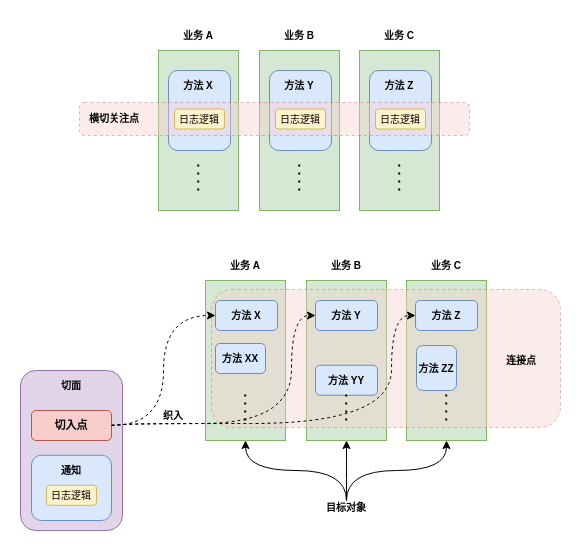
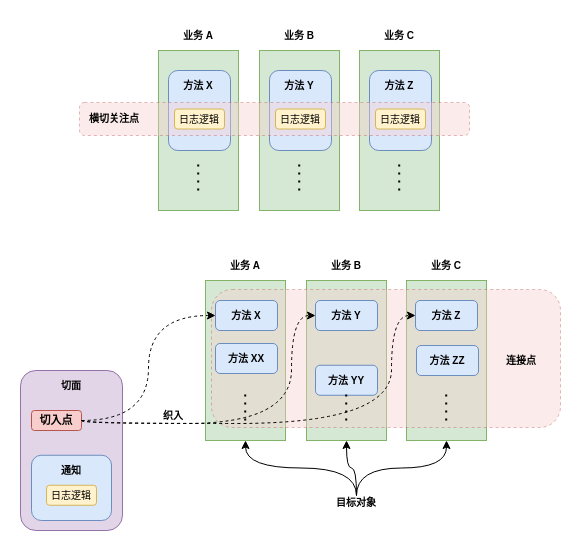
  <mxCell id="0" />
  <mxCell id="1" parent="0" />
  <mxCell id="2" value="" style="rounded=1;whiteSpace=wrap;html=1;fillColor=#e1d5e7;strokeColor=#9673a6;" vertex="1" parent="1"><mxGeometry x="20" y="370" width="102" height="160" as="geometry" /></mxCell>
  <mxCell id="3" value="" style="rounded=0;whiteSpace=wrap;html=1;fillColor=#d5e8d4;strokeColor=#82b366;fontSize=10;" vertex="1" parent="1"><mxGeometry x="158" y="50" width="80" height="160" as="geometry" /></mxCell>
  <mxCell id="4" value="" style="rounded=1;whiteSpace=wrap;html=1;fillColor=#dae8fc;strokeColor=#6c8ebf;fontSize=10;" vertex="1" parent="1"><mxGeometry x="168" y="70" width="62" height="80" as="geometry" /></mxCell>
  <mxCell id="5" value="方法 X" style="text;html=1;strokeColor=none;fillColor=none;align=center;verticalAlign=middle;whiteSpace=wrap;rounded=0;fontSize=10;fontStyle=1" vertex="1" parent="1"><mxGeometry x="168" y="70" width="60" height="30" as="geometry" /></mxCell>
  <mxCell id="6" value="业务 A" style="text;html=1;strokeColor=none;fillColor=none;align=center;verticalAlign=middle;whiteSpace=wrap;rounded=0;fontSize=10;fontStyle=1" vertex="1" parent="1"><mxGeometry x="168" y="20" width="60" height="30" as="geometry" /></mxCell>
  <mxCell id="7" value="" style="endArrow=none;dashed=1;html=1;dashPattern=1 3;strokeWidth=2;rounded=0;fontSize=10;" edge="1" parent="1"><mxGeometry width="50" height="50" relative="1" as="geometry"><mxPoint x="197.71" y="190" as="sourcePoint" /><mxPoint x="197.71" y="160" as="targetPoint" /></mxGeometry></mxCell>
  <mxCell id="8" value="" style="rounded=0;whiteSpace=wrap;html=1;fillColor=#d5e8d4;strokeColor=#82b366;fontSize=10;" vertex="1" parent="1"><mxGeometry x="259" y="50" width="80" height="160" as="geometry" /></mxCell>
  <mxCell id="9" value="" style="rounded=1;whiteSpace=wrap;html=1;fillColor=#dae8fc;strokeColor=#6c8ebf;fontSize=10;" vertex="1" parent="1"><mxGeometry x="269" y="70" width="62" height="80" as="geometry" /></mxCell>
  <mxCell id="10" value="方法 Y" style="text;html=1;strokeColor=none;fillColor=none;align=center;verticalAlign=middle;whiteSpace=wrap;rounded=0;fontSize=10;fontStyle=1" vertex="1" parent="1"><mxGeometry x="269" y="70" width="60" height="30" as="geometry" /></mxCell>
  <mxCell id="11" value="业务 B" style="text;html=1;strokeColor=none;fillColor=none;align=center;verticalAlign=middle;whiteSpace=wrap;rounded=0;fontSize=10;fontStyle=1" vertex="1" parent="1"><mxGeometry x="269" y="20" width="60" height="30" as="geometry" /></mxCell>
  <mxCell id="12" value="" style="endArrow=none;dashed=1;html=1;dashPattern=1 3;strokeWidth=2;rounded=0;fontSize=10;" edge="1" parent="1"><mxGeometry width="50" height="50" relative="1" as="geometry"><mxPoint x="298.71" y="190" as="sourcePoint" /><mxPoint x="298.71" y="160" as="targetPoint" /></mxGeometry></mxCell>
  <mxCell id="13" value="" style="rounded=0;whiteSpace=wrap;html=1;fillColor=#d5e8d4;strokeColor=#82b366;fontSize=10;" vertex="1" parent="1"><mxGeometry x="359" y="50" width="80" height="160" as="geometry" /></mxCell>
  <mxCell id="14" value="" style="rounded=1;whiteSpace=wrap;html=1;fillColor=#dae8fc;strokeColor=#6c8ebf;fontSize=10;" vertex="1" parent="1"><mxGeometry x="369" y="70" width="62" height="80" as="geometry" /></mxCell>
  <mxCell id="15" value="" style="rounded=1;whiteSpace=wrap;html=1;opacity=40;fillColor=#f8cecc;strokeColor=#b85450;dashed=1;fontSize=10;" vertex="1" parent="1"><mxGeometry x="79" y="102" width="390" height="33" as="geometry" /></mxCell>
  <mxCell id="16" value="方法 Z" style="text;html=1;strokeColor=none;fillColor=none;align=center;verticalAlign=middle;whiteSpace=wrap;rounded=0;fontSize=10;fontStyle=1" vertex="1" parent="1"><mxGeometry x="369" y="70" width="60" height="30" as="geometry" /></mxCell>
  <mxCell id="17" value="日志逻辑" style="rounded=1;whiteSpace=wrap;html=1;fillColor=#fff2cc;strokeColor=#d6b656;fontSize=10;" vertex="1" parent="1"><mxGeometry x="375" y="108.5" width="50" height="20" as="geometry" /></mxCell>
  <mxCell id="18" value="业务 C" style="text;html=1;strokeColor=none;fillColor=none;align=center;verticalAlign=middle;whiteSpace=wrap;rounded=0;fontSize=10;fontStyle=1" vertex="1" parent="1"><mxGeometry x="369" y="20" width="60" height="30" as="geometry" /></mxCell>
  <mxCell id="19" value="" style="endArrow=none;dashed=1;html=1;dashPattern=1 3;strokeWidth=2;rounded=0;fontSize=10;" edge="1" parent="1"><mxGeometry width="50" height="50" relative="1" as="geometry"><mxPoint x="398.71" y="190" as="sourcePoint" /><mxPoint x="398.71" y="160" as="targetPoint" /></mxGeometry></mxCell>
  <mxCell id="20" value="日志逻辑" style="rounded=1;whiteSpace=wrap;html=1;fillColor=#fff2cc;strokeColor=#d6b656;fontSize=10;" vertex="1" parent="1"><mxGeometry x="275" y="108.5" width="50" height="20" as="geometry" /></mxCell>
  <mxCell id="21" value="日志逻辑" style="rounded=1;whiteSpace=wrap;html=1;fillColor=#fff2cc;strokeColor=#d6b656;fontSize=10;" vertex="1" parent="1"><mxGeometry x="174" y="108.5" width="50" height="20" as="geometry" /></mxCell>
  <mxCell id="22" value="横切关注点" style="text;html=1;strokeColor=none;fillColor=none;align=center;verticalAlign=middle;whiteSpace=wrap;rounded=0;fontSize=10;fontStyle=1" vertex="1" parent="1"><mxGeometry x="79" y="100" width="70" height="36.5" as="geometry" /></mxCell>
- <mxCell id="23" value="切入点" style="rounded=1;whiteSpace=wrap;html=1;fillColor=#f8cecc;strokeColor=#b85450;fontStyle=1;fontSize=11;" vertex="1" parent="1"><mxGeometry x="31" y="410" width="80" height="30" as="geometry" /></mxCell>
+ <mxCell id="23" value="切入点" style="rounded=1;whiteSpace=wrap;html=1;fillColor=#f8cecc;strokeColor=#b85450;fontStyle=1;fontSize=11;" vertex="1" parent="1"><mxGeometry x="31" y="410" width="50" height="20" as="geometry" /></mxCell>
  <mxCell id="24" value="" style="rounded=0;whiteSpace=wrap;html=1;fillColor=#d5e8d4;strokeColor=#82b366;fontSize=10;" vertex="1" parent="1"><mxGeometry x="205" y="280" width="80" height="160" as="geometry" /></mxCell>
  <mxCell id="25" value="业务 A" style="text;html=1;strokeColor=none;fillColor=none;align=center;verticalAlign=middle;whiteSpace=wrap;rounded=0;fontSize=10;fontStyle=1" vertex="1" parent="1"><mxGeometry x="215" y="250" width="60" height="30" as="geometry" /></mxCell>
  <mxCell id="26" value="" style="rounded=0;whiteSpace=wrap;html=1;fillColor=#d5e8d4;strokeColor=#82b366;fontSize=10;" vertex="1" parent="1"><mxGeometry x="306" y="280" width="80" height="160" as="geometry" /></mxCell>
  <mxCell id="27" value="业务 B" style="text;html=1;strokeColor=none;fillColor=none;align=center;verticalAlign=middle;whiteSpace=wrap;rounded=0;fontSize=10;fontStyle=1" vertex="1" parent="1"><mxGeometry x="316" y="250" width="60" height="30" as="geometry" /></mxCell>
  <mxCell id="28" value="" style="rounded=0;whiteSpace=wrap;html=1;fillColor=#d5e8d4;strokeColor=#82b366;fontSize=10;" vertex="1" parent="1"><mxGeometry x="406" y="280" width="80" height="160" as="geometry" /></mxCell>
  <mxCell id="29" value="业务 C" style="text;html=1;strokeColor=none;fillColor=none;align=center;verticalAlign=middle;whiteSpace=wrap;rounded=0;fontSize=10;fontStyle=1" vertex="1" parent="1"><mxGeometry x="416" y="250" width="60" height="30" as="geometry" /></mxCell>
  <mxCell id="30" value="切面" style="text;html=1;strokeColor=none;fillColor=none;align=center;verticalAlign=middle;whiteSpace=wrap;rounded=0;fontSize=10;fontStyle=1" vertex="1" parent="1"><mxGeometry x="41" y="370" width="60" height="30" as="geometry" /></mxCell>
  <mxCell id="31" value="" style="rounded=1;whiteSpace=wrap;html=1;fillColor=#dae8fc;strokeColor=#6c8ebf;fontSize=10;fontStyle=1" vertex="1" parent="1"><mxGeometry x="31" y="454.75" width="80" height="65.25" as="geometry" /></mxCell>
  <mxCell id="32" value="通知" style="text;html=1;strokeColor=none;fillColor=none;align=center;verticalAlign=middle;whiteSpace=wrap;rounded=0;fontSize=10;fontStyle=1" vertex="1" parent="1"><mxGeometry x="56" y="454.75" width="30" height="30" as="geometry" /></mxCell>
  <mxCell id="33" style="edgeStyle=orthogonalEdgeStyle;rounded=0;orthogonalLoop=1;jettySize=auto;html=1;exitX=0.5;exitY=0;exitDx=0;exitDy=0;entryX=0.5;entryY=1;entryDx=0;entryDy=0;curved=1;" edge="1" parent="1" source="36" target="24"><mxGeometry relative="1" as="geometry" /></mxCell>
  <mxCell id="34" style="edgeStyle=orthogonalEdgeStyle;rounded=0;orthogonalLoop=1;jettySize=auto;html=1;exitX=0.5;exitY=0;exitDx=0;exitDy=0;entryX=0.5;entryY=1;entryDx=0;entryDy=0;curved=1;" edge="1" parent="1" source="36" target="26"><mxGeometry relative="1" as="geometry" /></mxCell>
  <mxCell id="35" style="edgeStyle=orthogonalEdgeStyle;rounded=0;orthogonalLoop=1;jettySize=auto;html=1;exitX=0.5;exitY=0;exitDx=0;exitDy=0;entryX=0.5;entryY=1;entryDx=0;entryDy=0;curved=1;" edge="1" parent="1" source="36" target="28"><mxGeometry relative="1" as="geometry" /></mxCell>
- <mxCell id="36" value="目标对象" style="text;html=1;strokeColor=none;fillColor=none;align=center;verticalAlign=middle;whiteSpace=wrap;rounded=0;fontSize=10;fontStyle=1" vertex="1" parent="1"><mxGeometry x="316" y="500" width="60" height="14.75" as="geometry" /></mxCell>
+ <mxCell id="36" value="目标对象" style="text;html=1;strokeColor=none;fillColor=none;align=center;verticalAlign=middle;whiteSpace=wrap;rounded=0;fontSize=10;fontStyle=1" vertex="1" parent="1"><mxGeometry x="326" y="495" width="60" height="14.75" as="geometry" /></mxCell>
  <mxCell id="37" value="" style="rounded=1;whiteSpace=wrap;html=1;opacity=40;fillColor=#f8cecc;strokeColor=#b85450;dashed=1;fontSize=10;" vertex="1" parent="1"><mxGeometry x="211" y="289" width="349" height="138" as="geometry" /></mxCell>
  <mxCell id="38" value="连接点" style="text;html=1;strokeColor=none;fillColor=none;align=center;verticalAlign=middle;whiteSpace=wrap;rounded=0;fontSize=10;fontStyle=1" vertex="1" parent="1"><mxGeometry x="486" y="341.25" width="70" height="36.5" as="geometry" /></mxCell>
  <mxCell id="39" value="方法 X" style="rounded=1;whiteSpace=wrap;html=1;fillColor=#dae8fc;strokeColor=#6c8ebf;fontSize=10;fontStyle=1" vertex="1" parent="1"><mxGeometry x="215" y="300" width="62" height="30" as="geometry" /></mxCell>
  <mxCell id="40" value="方法 Y" style="rounded=1;whiteSpace=wrap;html=1;fillColor=#dae8fc;strokeColor=#6c8ebf;fontSize=10;fontStyle=1" vertex="1" parent="1"><mxGeometry x="315" y="300" width="62" height="30" as="geometry" /></mxCell>
  <mxCell id="41" value="方法 Z" style="rounded=1;whiteSpace=wrap;html=1;fillColor=#dae8fc;strokeColor=#6c8ebf;fontSize=10;fontStyle=1" vertex="1" parent="1"><mxGeometry x="415" y="300" width="62" height="30" as="geometry" /></mxCell>
- <mxCell id="42" value="方法 XX" style="rounded=1;whiteSpace=wrap;html=1;fillColor=#dae8fc;strokeColor=#6c8ebf;fontSize=10;fontStyle=1" vertex="1" parent="1"><mxGeometry x="215" y="343" width="50" height="30" as="geometry" /></mxCell>
+ <mxCell id="42" value="方法 XX" style="rounded=1;whiteSpace=wrap;html=1;fillColor=#dae8fc;strokeColor=#6c8ebf;fontSize=10;fontStyle=1" vertex="1" parent="1"><mxGeometry x="215" y="343" width="62" height="30" as="geometry" /></mxCell>
  <mxCell id="43" value="方法 YY" style="rounded=1;whiteSpace=wrap;html=1;fillColor=#dae8fc;strokeColor=#6c8ebf;fontSize=10;fontStyle=1" vertex="1" parent="1"><mxGeometry x="315" y="364.75" width="62" height="30" as="geometry" /></mxCell>
- <mxCell id="44" value="方法 ZZ" style="rounded=1;whiteSpace=wrap;html=1;fillColor=#dae8fc;strokeColor=#6c8ebf;fontSize=10;fontStyle=1" vertex="1" parent="1"><mxGeometry x="416" y="345" width="40" height="45" as="geometry" /></mxCell>
+ <mxCell id="44" value="方法 ZZ" style="rounded=1;whiteSpace=wrap;html=1;fillColor=#dae8fc;strokeColor=#6c8ebf;fontSize=10;fontStyle=1" vertex="1" parent="1"><mxGeometry x="416" y="345" width="62" height="30" as="geometry" /></mxCell>
  <mxCell id="45" value="织入" style="text;html=1;strokeColor=none;fillColor=none;align=center;verticalAlign=middle;whiteSpace=wrap;rounded=0;fontSize=10;fontStyle=1" vertex="1" parent="1"><mxGeometry x="153" y="408" width="40" height="14.75" as="geometry" /></mxCell>
  <mxCell id="46" value="" style="endArrow=none;dashed=1;html=1;dashPattern=1 3;strokeWidth=2;rounded=0;fontSize=10;" edge="1" parent="1"><mxGeometry width="50" height="50" relative="1" as="geometry"><mxPoint x="244.71" y="420" as="sourcePoint" /><mxPoint x="244.71" y="390" as="targetPoint" /></mxGeometry></mxCell>
  <mxCell id="47" value="" style="endArrow=none;dashed=1;html=1;dashPattern=1 3;strokeWidth=2;rounded=0;fontSize=10;" edge="1" parent="1"><mxGeometry width="50" height="50" relative="1" as="geometry"><mxPoint x="345.71" y="420" as="sourcePoint" /><mxPoint x="345.71" y="390" as="targetPoint" /></mxGeometry></mxCell>
  <mxCell id="48" value="" style="endArrow=none;dashed=1;html=1;dashPattern=1 3;strokeWidth=2;rounded=0;fontSize=10;" edge="1" parent="1"><mxGeometry width="50" height="50" relative="1" as="geometry"><mxPoint x="445.71" y="420" as="sourcePoint" /><mxPoint x="445.71" y="390" as="targetPoint" /></mxGeometry></mxCell>
  <mxCell id="49" style="edgeStyle=orthogonalEdgeStyle;rounded=0;orthogonalLoop=1;jettySize=auto;html=1;exitX=1;exitY=0.5;exitDx=0;exitDy=0;entryX=0;entryY=0.5;entryDx=0;entryDy=0;curved=1;dashed=1;" edge="1" parent="1" source="23" target="39"><mxGeometry relative="1" as="geometry" /></mxCell>
  <mxCell id="50" style="edgeStyle=orthogonalEdgeStyle;rounded=0;orthogonalLoop=1;jettySize=auto;html=1;exitX=1;exitY=0.5;exitDx=0;exitDy=0;entryX=0;entryY=0.5;entryDx=0;entryDy=0;curved=1;dashed=1;" edge="1" parent="1" source="23" target="40"><mxGeometry relative="1" as="geometry"><Array as="points"><mxPoint x="291" y="423" /><mxPoint x="291" y="315" /></Array></mxGeometry></mxCell>
  <mxCell id="51" style="edgeStyle=orthogonalEdgeStyle;rounded=0;orthogonalLoop=1;jettySize=auto;html=1;exitX=1;exitY=0.5;exitDx=0;exitDy=0;entryX=0;entryY=0.5;entryDx=0;entryDy=0;curved=1;dashed=1;" edge="1" parent="1" source="23" target="41"><mxGeometry relative="1" as="geometry"><Array as="points"><mxPoint x="391" y="423" /><mxPoint x="391" y="315" /></Array></mxGeometry></mxCell>
  <mxCell id="52" value="日志逻辑" style="rounded=1;whiteSpace=wrap;html=1;fillColor=#fff2cc;strokeColor=#d6b656;fontSize=10;" vertex="1" parent="1"><mxGeometry x="46" y="484.75" width="50" height="20" as="geometry" /></mxCell>
